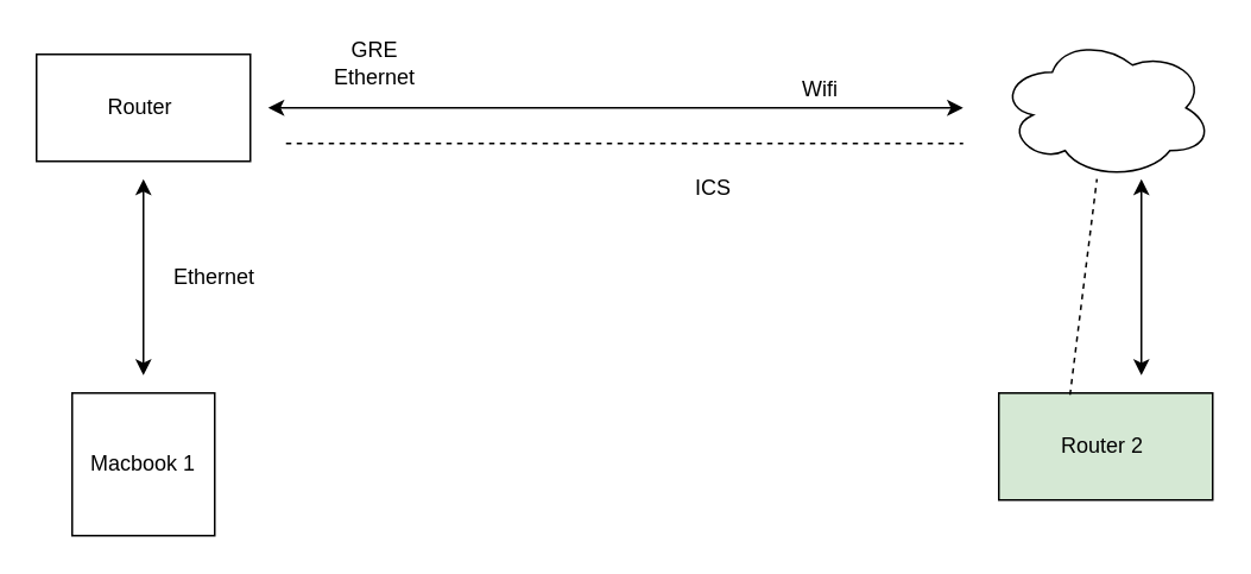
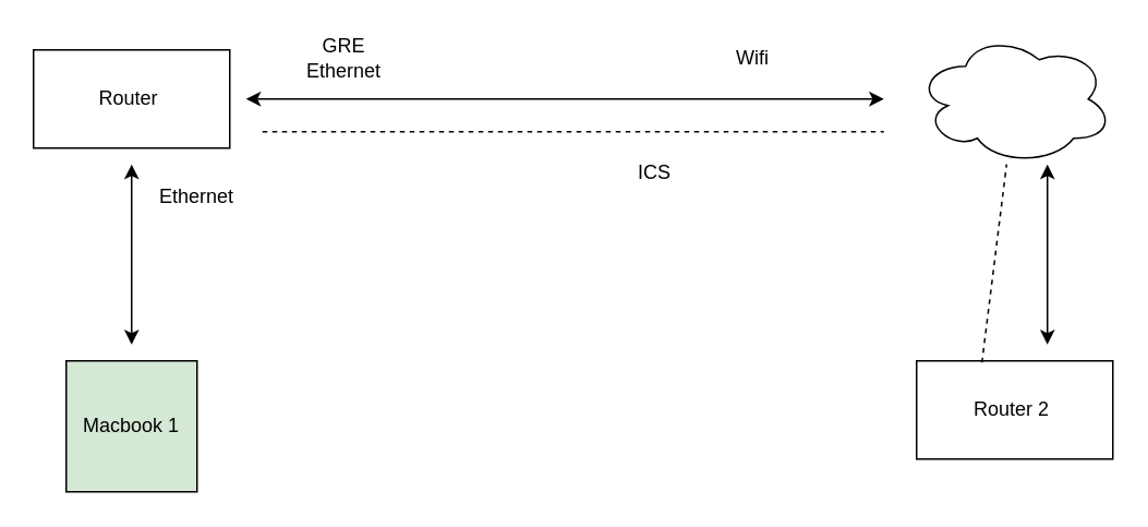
  <mxCell id="0" />
  <mxCell id="1" parent="0" />
  <mxCell id="2" value="Router&amp;nbsp;" style="rounded=0;whiteSpace=wrap;html=1;" vertex="1" parent="1"><mxGeometry x="20" y="30" width="120" height="60" as="geometry" /></mxCell>
- <mxCell id="3" value="Macbook 1" style="whiteSpace=wrap;html=1;aspect=fixed;" vertex="1" parent="1"><mxGeometry x="40" y="220" width="80" height="80" as="geometry" /></mxCell>
+ <mxCell id="3" value="Macbook 1" style="whiteSpace=wrap;html=1;aspect=fixed;fillColor=#d5e8d4;" vertex="1" parent="1"><mxGeometry x="40" y="220" width="80" height="80" as="geometry" /></mxCell>
  <mxCell id="4" value="" style="endArrow=classic;startArrow=classic;html=1;rounded=0;" edge="1" parent="1"><mxGeometry width="50" height="50" relative="1" as="geometry"><mxPoint x="80" y="210" as="sourcePoint" /><mxPoint x="80" y="100" as="targetPoint" /></mxGeometry></mxCell>
  <mxCell id="5" value="" style="endArrow=classic;startArrow=classic;html=1;rounded=0;" edge="1" parent="1"><mxGeometry width="50" height="50" relative="1" as="geometry"><mxPoint x="540" y="60" as="sourcePoint" /><mxPoint x="150" y="60" as="targetPoint" /></mxGeometry></mxCell>
  <mxCell id="6" value="" style="ellipse;shape=cloud;whiteSpace=wrap;html=1;" vertex="1" parent="1"><mxGeometry x="560" y="20" width="120" height="80" as="geometry" /></mxCell>
- <mxCell id="7" value="Wifi" style="text;html=1;align=center;verticalAlign=middle;whiteSpace=wrap;rounded=0;" vertex="1" parent="1"><mxGeometry x="430" y="35" width="60" height="30" as="geometry" /></mxCell>
+ <mxCell id="7" value="Wifi" style="text;html=1;align=center;verticalAlign=middle;whiteSpace=wrap;rounded=0;" vertex="1" parent="1"><mxGeometry x="430" y="20" width="60" height="30" as="geometry" /></mxCell>
  <mxCell id="8" value="GRE&lt;br&gt;Ethernet" style="text;html=1;align=center;verticalAlign=middle;whiteSpace=wrap;rounded=0;" vertex="1" parent="1"><mxGeometry x="180" y="20" width="60" height="30" as="geometry" /></mxCell>
- <mxCell id="9" value="Ethernet" style="text;html=1;align=center;verticalAlign=middle;whiteSpace=wrap;rounded=0;" vertex="1" parent="1"><mxGeometry x="90" y="140" width="60" height="30" as="geometry" /></mxCell>
+ <mxCell id="9" value="Ethernet" style="text;html=1;align=center;verticalAlign=middle;whiteSpace=wrap;rounded=0;" vertex="1" parent="1"><mxGeometry x="90" y="105" width="60" height="30" as="geometry" /></mxCell>
  <mxCell id="10" value="" style="endArrow=none;dashed=1;html=1;rounded=0;" edge="1" parent="1"><mxGeometry width="50" height="50" relative="1" as="geometry"><mxPoint x="160" y="80" as="sourcePoint" /><mxPoint x="540" y="80" as="targetPoint" /></mxGeometry></mxCell>
  <mxCell id="11" value="ICS" style="text;html=1;align=center;verticalAlign=middle;whiteSpace=wrap;rounded=0;" vertex="1" parent="1"><mxGeometry x="370" y="90" width="60" height="30" as="geometry" /></mxCell>
- <mxCell id="12" value="Router 2&amp;nbsp;" style="rounded=0;whiteSpace=wrap;html=1;fillColor=#d5e8d4;" vertex="1" parent="1"><mxGeometry x="560" y="220" width="120" height="60" as="geometry" /></mxCell>
+ <mxCell id="12" value="Router 2&amp;nbsp;" style="rounded=0;whiteSpace=wrap;html=1;" vertex="1" parent="1"><mxGeometry x="560" y="220" width="120" height="60" as="geometry" /></mxCell>
  <mxCell id="13" value="" style="endArrow=none;dashed=1;html=1;rounded=0;exitX=0.333;exitY=0.017;exitDx=0;exitDy=0;exitPerimeter=0;" edge="1" parent="1" source="12" target="6"><mxGeometry width="50" height="50" relative="1" as="geometry"><mxPoint x="170" y="90" as="sourcePoint" /><mxPoint x="550" y="90" as="targetPoint" /></mxGeometry></mxCell>
  <mxCell id="14" value="" style="endArrow=classic;startArrow=classic;html=1;rounded=0;" edge="1" parent="1"><mxGeometry width="50" height="50" relative="1" as="geometry"><mxPoint x="640" y="210" as="sourcePoint" /><mxPoint x="640" y="100" as="targetPoint" /></mxGeometry></mxCell>
